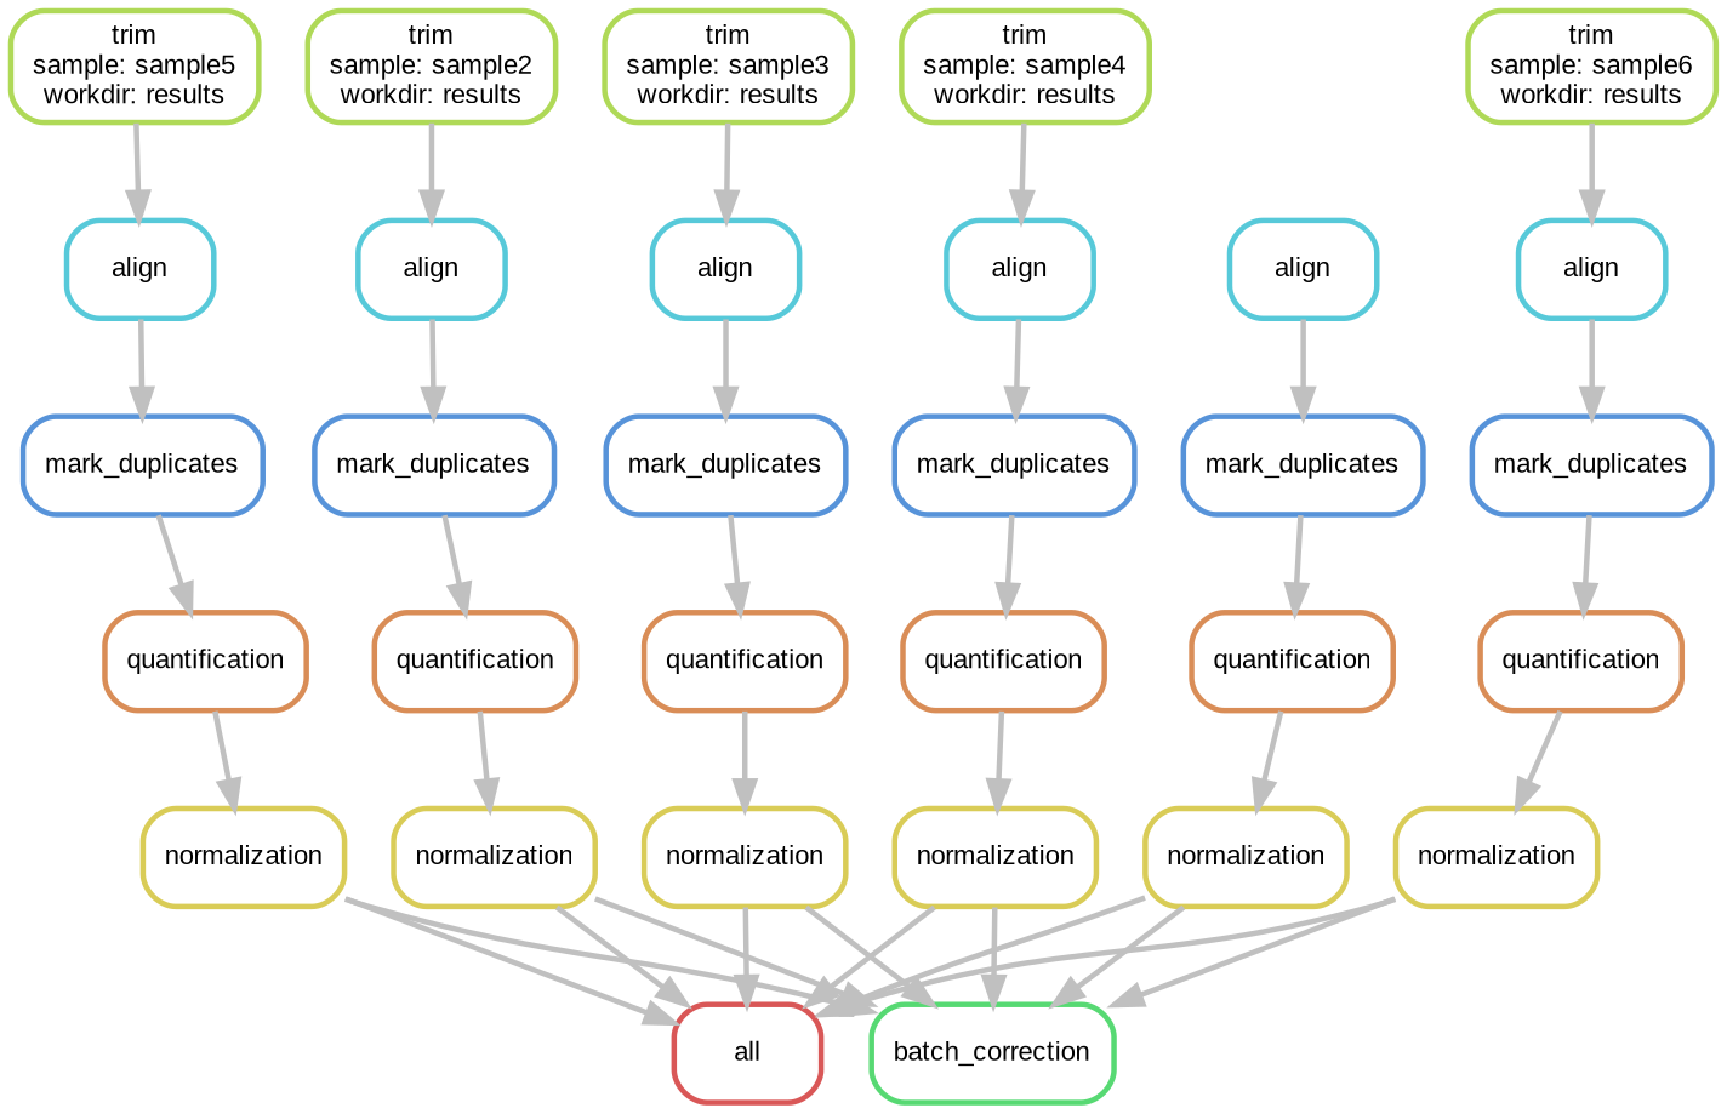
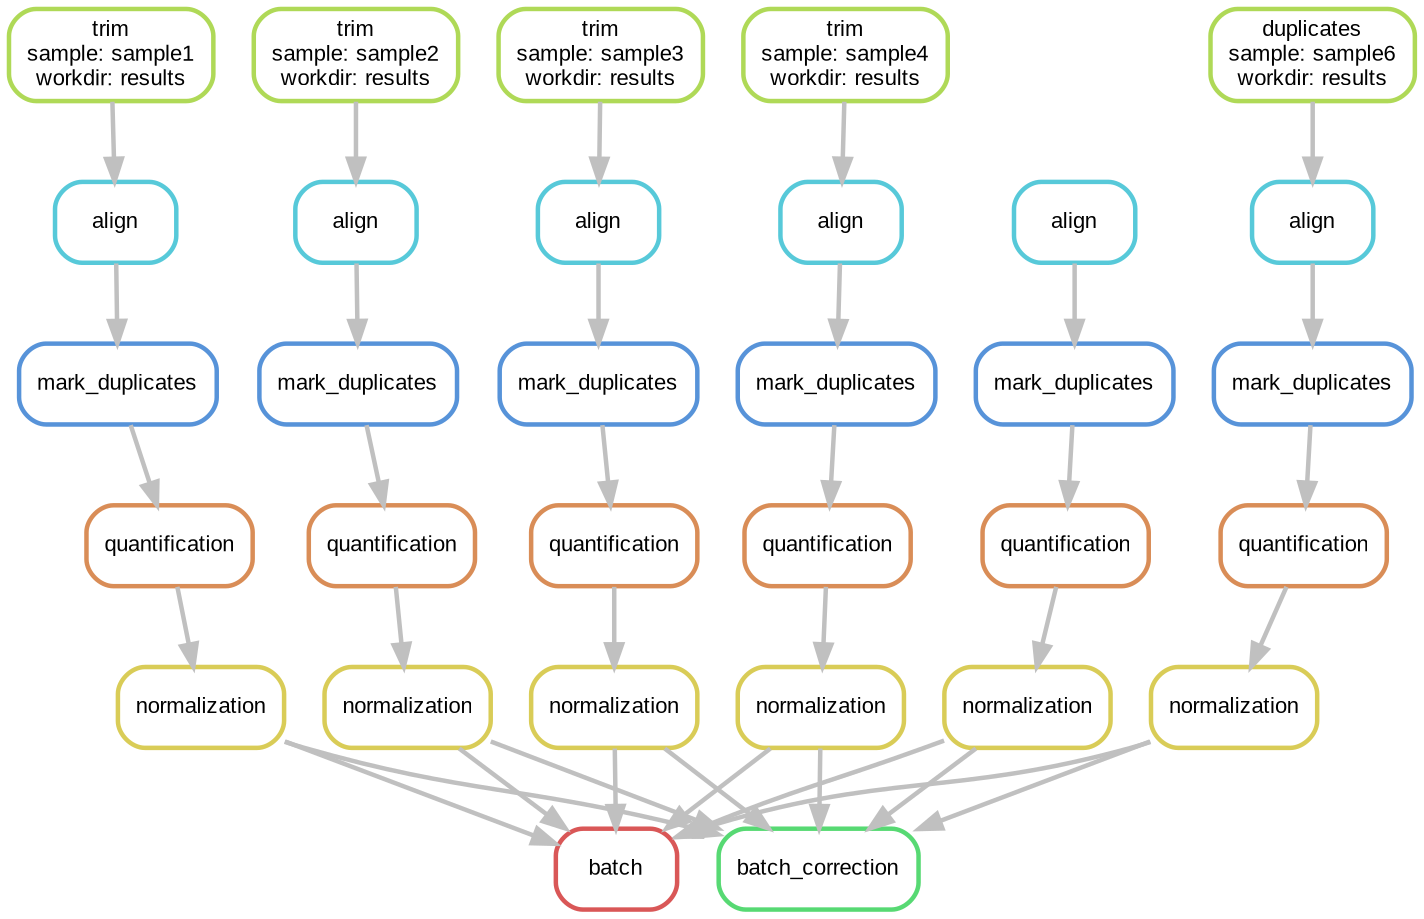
  digraph {
    bgcolor=white
    fontname="Liberation Sans"
    node [color="0.15 0.6 0.85" fontname="Liberation Sans" fontsize=10 penwidth=2 shape=box style=rounded]
    edge [color=grey fontname="Liberation Sans" penwidth=2]
-   n1 [color="0.00 0.6 0.85" label=all]
+   n1 [color="0.00 0.6 0.85" label=batch]
    n2 [label=normalization]
    n3 [color="0.37 0.6 0.85" label=batch_correction]
    n4 [label=normalization]
    n5 [label=normalization]
    n6 [label=normalization]
    n7 [label=normalization]
    n8 [label=normalization]
    n9 [color="0.07 0.6 0.85" label=quantification]
    n10 [color="0.07 0.6 0.85" label=quantification]
    n11 [color="0.07 0.6 0.85" label=quantification]
    n12 [color="0.07 0.6 0.85" label=quantification]
    n13 [color="0.07 0.6 0.85" label=quantification]
    n14 [color="0.07 0.6 0.85" label=quantification]
    n15 [color="0.59 0.6 0.85" label=mark_duplicates]
    n16 [color="0.59 0.6 0.85" label=mark_duplicates]
    n17 [color="0.59 0.6 0.85" label=mark_duplicates]
    n18 [color="0.59 0.6 0.85" label=mark_duplicates]
    n19 [color="0.59 0.6 0.85" label=mark_duplicates]
    n20 [color="0.59 0.6 0.85" label=mark_duplicates]
    n21 [color="0.52 0.6 0.85" label=align]
    n22 [color="0.52 0.6 0.85" label=align]
    n23 [color="0.52 0.6 0.85" label=align]
    n24 [color="0.52 0.6 0.85" label=align]
    n25 [color="0.52 0.6 0.85" label=align]
    n26 [color="0.52 0.6 0.85" label=align]
-   n27 [color="0.22 0.6 0.85" label="trim\nsample: sample5\nworkdir: results"]
+   n27 [color="0.22 0.6 0.85" label="trim\nsample: sample1\nworkdir: results"]
    n28 [color="0.22 0.6 0.85" label="trim\nsample: sample2\nworkdir: results"]
    n29 [color="0.22 0.6 0.85" label="trim\nsample: sample3\nworkdir: results"]
    n30 [color="0.22 0.6 0.85" label="trim\nsample: sample4\nworkdir: results"]
-   n31 [color="0.22 0.6 0.85" label="trim\nsample: sample6\nworkdir: results"]
+   n31 [color="0.22 0.6 0.85" label="duplicates\nsample: sample6\nworkdir: results"]
    n2 -> n1
    n2 -> n3
    n4 -> n1
    n4 -> n3
    n5 -> n1
    n5 -> n3
    n6 -> n1
    n6 -> n3
    n7 -> n1
    n7 -> n3
    n8 -> n1
    n8 -> n3
    n9 -> n2
    n10 -> n4
    n11 -> n5
    n12 -> n6
    n13 -> n7
    n14 -> n8
    n15 -> n9
    n16 -> n10
    n17 -> n11
    n18 -> n12
    n19 -> n13
    n20 -> n14
    n21 -> n15
    n22 -> n16
    n23 -> n17
    n24 -> n18
    n25 -> n19
    n26 -> n20
    n27 -> n21
    n28 -> n22
    n29 -> n23
    n30 -> n24
    n31 -> n26
  }
